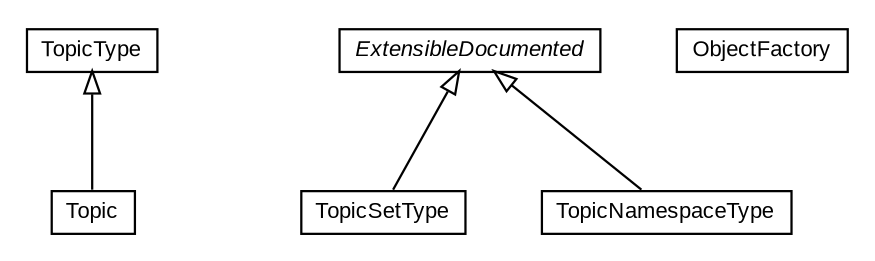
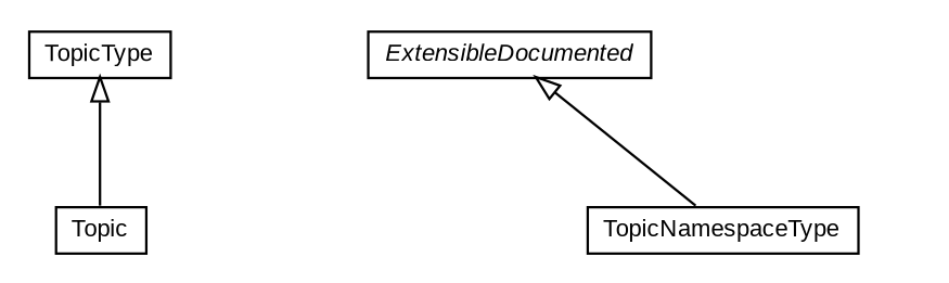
  digraph {
    nodesep=0.25
    ranksep=0.5
    node [fontcolor=black fontname=arial fontsize=10.0 shape=plaintext]
    edge [arrowtail=empty dir=back fontname=arial fontsize=10 headport=p labelfontname=arial labelfontsize=10 tailport=p]
    n1 [label=<<table title="org.oasis_open.docs.wsn.t_1.TopicType" border="0" cellborder="1" cellspacing="0" cellpadding="2" port="p" href="./TopicType.html"> 		<tr><td><table border="0" cellspacing="0" cellpadding="1"> <tr><td align="center" balign="center"> TopicType </td></tr> 		</table></td></tr> 		</table>>]
    n2 [label=<<table title="org.oasis_open.docs.wsn.t_1.TopicNamespaceType.Topic" border="0" cellborder="1" cellspacing="0" cellpadding="2" port="p" href="./TopicNamespaceType.Topic.html"> 		<tr><td><table border="0" cellspacing="0" cellpadding="1"> <tr><td align="center" balign="center"> Topic </td></tr> 		</table></td></tr> 		</table>>]
-   n3 [label=<<table title="org.oasis_open.docs.wsn.t_1.TopicSetType" border="0" cellborder="1" cellspacing="0" cellpadding="2" port="p" href="./TopicSetType.html"> 		<tr><td><table border="0" cellspacing="0" cellpadding="1"> <tr><td align="center" balign="center"> TopicSetType </td></tr> 		</table></td></tr> 		</table>>]
    n4 [label=<<table title="org.oasis_open.docs.wsn.t_1.TopicNamespaceType" border="0" cellborder="1" cellspacing="0" cellpadding="2" port="p" href="./TopicNamespaceType.html"> 		<tr><td><table border="0" cellspacing="0" cellpadding="1"> <tr><td align="center" balign="center"> TopicNamespaceType </td></tr> 		</table></td></tr> 		</table>>]
-   n5 [label=<<table title="org.oasis_open.docs.wsn.t_1.ObjectFactory" border="0" cellborder="1" cellspacing="0" cellpadding="2" port="p" href="./ObjectFactory.html"> 		<tr><td><table border="0" cellspacing="0" cellpadding="1"> <tr><td align="center" balign="center"> ObjectFactory </td></tr> 		</table></td></tr> 		</table>>]
    n6 [label=<<table title="org.oasis_open.docs.wsn.t_1.ExtensibleDocumented" border="0" cellborder="1" cellspacing="0" cellpadding="2" port="p" href="./ExtensibleDocumented.html"> 		<tr><td><table border="0" cellspacing="0" cellpadding="1"> <tr><td align="center" balign="center"><font face="arial italic"> ExtensibleDocumented </font></td></tr> 		</table></td></tr> 		</table>>]
    n1 -> n2
-   n6 -> n3
    n6 -> n4
  }
